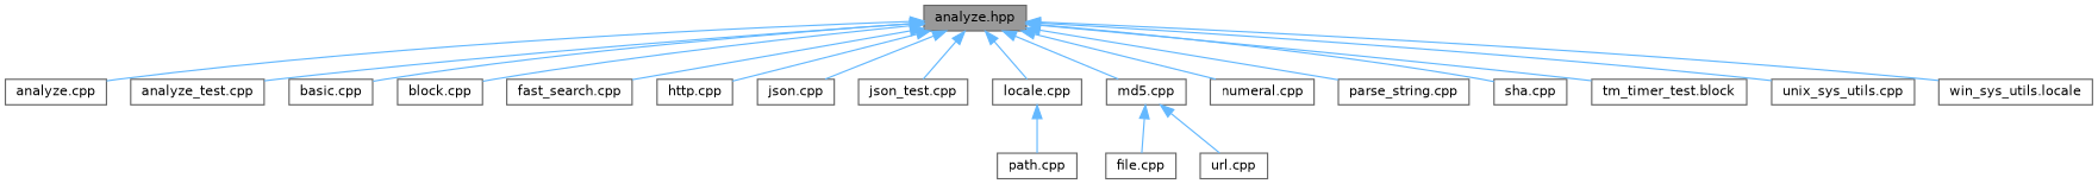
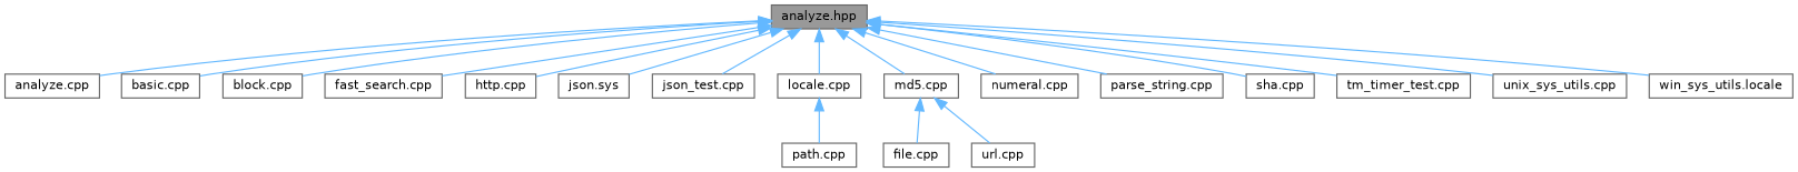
  digraph {
    node [color=grey40 fillcolor=white fontname=Helvetica fontsize=10 shape=box style=filled]
    edge [color=steelblue1 dir=back fontname=Helvetica fontsize=10 labelfontname=Helvetica labelfontsize=10 style=solid]
    n1 [color=gray40 fillcolor=grey60 fontcolor=black height=0.2 label="analyze.hpp" width=0.4]
    n2 [height=0.2 label="analyze.cpp" width=0.4]
-   n3 [height=0.2 label="analyze_test.cpp" width=0.4]
    n4 [height=0.2 label="basic.cpp" width=0.4]
    n5 [height=0.2 label="block.cpp" width=0.4]
    n6 [height=0.2 label="fast_search.cpp" width=0.4]
    n7 [height=0.2 label="http.cpp" width=0.4]
-   n8 [height=0.2 label="json.cpp" width=0.4]
+   n8 [height=0.2 label="json.sys" width=0.4]
    n9 [height=0.2 label="json_test.cpp" width=0.4]
    n10 [height=0.2 label="locale.cpp" width=0.4]
    n11 [height=0.2 label="md5.cpp" width=0.4]
    n12 [height=0.2 label="numeral.cpp" width=0.4]
    n13 [height=0.2 label="parse_string.cpp" width=0.4]
    n14 [height=0.2 label="sha.cpp" width=0.4]
-   n15 [height=0.2 label="tm_timer_test.block" width=0.4]
+   n15 [height=0.2 label="tm_timer_test.cpp" width=0.4]
    n16 [height=0.2 label="unix_sys_utils.cpp" width=0.4]
    n17 [height=0.2 label="win_sys_utils.locale" width=0.4]
    n18 [height=0.2 label="file.cpp" width=0.4]
    n19 [height=0.2 label="path.cpp" width=0.4]
    n20 [height=0.2 label="url.cpp" width=0.4]
    n1 -> n2
-   n1 -> n3
    n1 -> n4
    n1 -> n5
    n1 -> n6
    n1 -> n7
    n1 -> n8
    n1 -> n9
    n1 -> n10
    n1 -> n11
    n1 -> n12
    n1 -> n13
    n1 -> n14
    n1 -> n15
    n1 -> n16
    n1 -> n17
    n10 -> n19
    n11 -> n18
    n11 -> n20
  }
